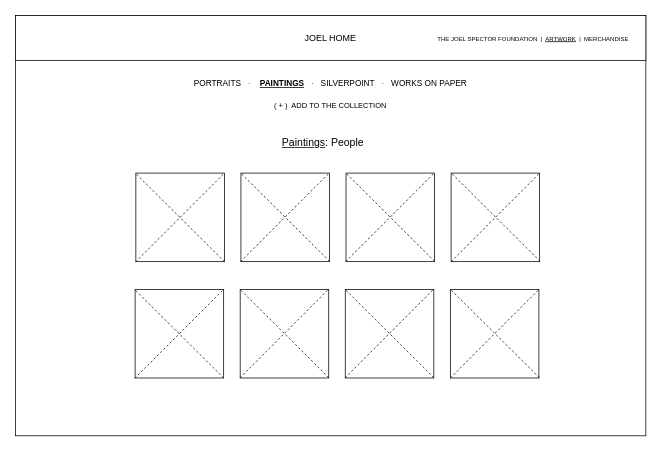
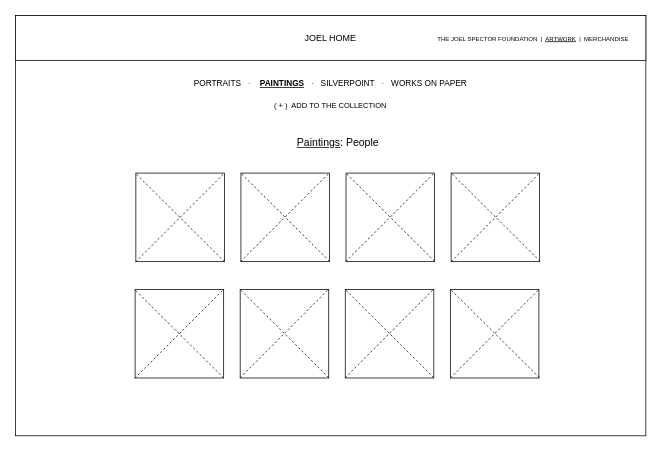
  <mxCell id="0" />
  <mxCell id="1" parent="0" />
  <mxCell id="2" value="" style="rounded=0;whiteSpace=wrap;html=1;" vertex="1" parent="1"><mxGeometry x="20" y="20" width="840" height="560" as="geometry" /></mxCell>
  <mxCell id="3" value="JOEL HOME" style="rounded=0;whiteSpace=wrap;html=1;" vertex="1" parent="1"><mxGeometry x="20" y="20" width="840" height="60" as="geometry" /></mxCell>
  <mxCell id="4" value="&lt;font style=&quot;font-size: 8px&quot;&gt;THE JOEL SPECTOR FOUNDATION&amp;nbsp; |&amp;nbsp; &lt;u&gt;ARTWORK&lt;/u&gt;&amp;nbsp; |&amp;nbsp; MERCHANDISE&lt;/font&gt;" style="text;html=1;strokeColor=none;fillColor=none;align=center;verticalAlign=middle;whiteSpace=wrap;rounded=0;" vertex="1" parent="1"><mxGeometry x="560" y="40" width="300" height="20" as="geometry" /></mxCell>
  <mxCell id="5" value="&lt;font style=&quot;font-size: 11px&quot;&gt;&lt;font style=&quot;font-size: 11px&quot; face=&quot;Helvetica&quot;&gt;PORTRAITS&amp;nbsp; &amp;nbsp;&lt;span style=&quot;color: rgb(77 , 81 , 86) ; text-align: left ; background-color: rgb(255 , 255 , 255)&quot;&gt;·&amp;nbsp; &amp;nbsp;&lt;/span&gt;&amp;nbsp;&lt;u&gt;&lt;b&gt;PAINTINGS&lt;/b&gt;&lt;/u&gt;&amp;nbsp; &amp;nbsp;&lt;span style=&quot;color: rgb(77 , 81 , 86) ; text-align: left ; background-color: rgb(255 , 255 , 255)&quot;&gt;·&lt;/span&gt;&amp;nbsp; &amp;nbsp;SILVERPOINT&amp;nbsp; &amp;nbsp;&lt;span style=&quot;color: rgb(77 , 81 , 86) ; text-align: left ; background-color: rgb(255 , 255 , 255)&quot;&gt;·&lt;/span&gt;&amp;nbsp; &amp;nbsp;WORKS ON PAPER&lt;br&gt;&lt;br&gt;&lt;/font&gt;&lt;font style=&quot;font-size: 10px&quot; face=&quot;Helvetica&quot;&gt;( + )&amp;nbsp; ADD TO THE COLLECTION&lt;/font&gt;&lt;/font&gt;" style="text;html=1;strokeColor=none;fillColor=none;align=center;verticalAlign=middle;whiteSpace=wrap;rounded=0;fontFamily=ROBOTO;" vertex="1" parent="1"><mxGeometry x="20" y="100" width="840" height="50" as="geometry" /></mxCell>
  <mxCell id="6" value="" style="whiteSpace=wrap;html=1;aspect=fixed;" vertex="1" parent="1"><mxGeometry x="180.5" y="230" width="118" height="118" as="geometry" /></mxCell>
  <mxCell id="7" value="" style="endArrow=none;dashed=1;html=1;entryX=0.997;entryY=0.003;entryDx=0;entryDy=0;entryPerimeter=0;exitX=-0.003;exitY=1.003;exitDx=0;exitDy=0;exitPerimeter=0;" edge="1" parent="1" source="6" target="6"><mxGeometry width="50" height="50" relative="1" as="geometry"><mxPoint x="420" y="380" as="sourcePoint" /><mxPoint x="470" y="330" as="targetPoint" /></mxGeometry></mxCell>
  <mxCell id="8" value="" style="endArrow=none;dashed=1;html=1;entryX=-0.003;entryY=0.003;entryDx=0;entryDy=0;entryPerimeter=0;exitX=1;exitY=1;exitDx=0;exitDy=0;exitPerimeter=0;" edge="1" parent="1" source="6" target="6"><mxGeometry width="50" height="50" relative="1" as="geometry"><mxPoint x="430" y="390" as="sourcePoint" /><mxPoint x="480" y="340" as="targetPoint" /></mxGeometry></mxCell>
  <mxCell id="9" value="" style="whiteSpace=wrap;html=1;aspect=fixed;" vertex="1" parent="1"><mxGeometry x="320.5" y="230" width="118" height="118" as="geometry" /></mxCell>
  <mxCell id="10" value="" style="whiteSpace=wrap;html=1;aspect=fixed;" vertex="1" parent="1"><mxGeometry x="460.5" y="230" width="118" height="118" as="geometry" /></mxCell>
  <mxCell id="11" value="" style="whiteSpace=wrap;html=1;aspect=fixed;" vertex="1" parent="1"><mxGeometry x="600.5" y="230" width="118" height="118" as="geometry" /></mxCell>
  <mxCell id="12" value="" style="endArrow=none;dashed=1;html=1;entryX=-0.003;entryY=0.003;entryDx=0;entryDy=0;entryPerimeter=0;exitX=1;exitY=1;exitDx=0;exitDy=0;exitPerimeter=0;" edge="1" parent="1"><mxGeometry width="50" height="50" relative="1" as="geometry"><mxPoint x="438.5" y="347.5" as="sourcePoint" /><mxPoint x="320.146" y="229.854" as="targetPoint" /></mxGeometry></mxCell>
  <mxCell id="13" value="" style="endArrow=none;dashed=1;html=1;entryX=0.997;entryY=0.003;entryDx=0;entryDy=0;entryPerimeter=0;exitX=-0.003;exitY=1.003;exitDx=0;exitDy=0;exitPerimeter=0;" edge="1" parent="1"><mxGeometry width="50" height="50" relative="1" as="geometry"><mxPoint x="320.146" y="347.854" as="sourcePoint" /><mxPoint x="438.146" y="229.854" as="targetPoint" /></mxGeometry></mxCell>
  <mxCell id="14" value="" style="endArrow=none;dashed=1;html=1;entryX=-0.003;entryY=0.003;entryDx=0;entryDy=0;entryPerimeter=0;exitX=1;exitY=1;exitDx=0;exitDy=0;exitPerimeter=0;" edge="1" parent="1"><mxGeometry width="50" height="50" relative="1" as="geometry"><mxPoint x="578.5" y="347.5" as="sourcePoint" /><mxPoint x="460.146" y="229.854" as="targetPoint" /></mxGeometry></mxCell>
  <mxCell id="15" value="" style="endArrow=none;dashed=1;html=1;entryX=0.997;entryY=0.003;entryDx=0;entryDy=0;entryPerimeter=0;exitX=-0.003;exitY=1.003;exitDx=0;exitDy=0;exitPerimeter=0;" edge="1" parent="1"><mxGeometry width="50" height="50" relative="1" as="geometry"><mxPoint x="460.146" y="347.854" as="sourcePoint" /><mxPoint x="578.146" y="229.854" as="targetPoint" /></mxGeometry></mxCell>
  <mxCell id="16" value="" style="endArrow=none;dashed=1;html=1;entryX=-0.003;entryY=0.003;entryDx=0;entryDy=0;entryPerimeter=0;exitX=1;exitY=1;exitDx=0;exitDy=0;exitPerimeter=0;" edge="1" parent="1"><mxGeometry width="50" height="50" relative="1" as="geometry"><mxPoint x="719" y="347.5" as="sourcePoint" /><mxPoint x="600.646" y="229.854" as="targetPoint" /></mxGeometry></mxCell>
  <mxCell id="17" value="" style="endArrow=none;dashed=1;html=1;entryX=0.997;entryY=0.003;entryDx=0;entryDy=0;entryPerimeter=0;exitX=-0.003;exitY=1.003;exitDx=0;exitDy=0;exitPerimeter=0;" edge="1" parent="1"><mxGeometry width="50" height="50" relative="1" as="geometry"><mxPoint x="600.646" y="347.854" as="sourcePoint" /><mxPoint x="718.646" y="229.854" as="targetPoint" /></mxGeometry></mxCell>
- <mxCell id="18" value="&lt;font style=&quot;font-size: 14px&quot;&gt;&lt;u&gt;Paintings&lt;/u&gt;: People&lt;/font&gt;" style="text;html=1;strokeColor=none;fillColor=none;align=center;verticalAlign=middle;whiteSpace=wrap;rounded=0;" vertex="1" parent="1"><mxGeometry x="340" y="180" width="180" height="20" as="geometry" /></mxCell>
+ <mxCell id="18" value="&lt;font style=&quot;font-size: 14px&quot;&gt;&lt;u&gt;Paintings&lt;/u&gt;: People&lt;/font&gt;" style="text;html=1;strokeColor=none;fillColor=none;align=center;verticalAlign=middle;whiteSpace=wrap;rounded=0;" vertex="1" parent="1"><mxGeometry x="360" y="180" width="180" height="20" as="geometry" /></mxCell>
  <mxCell id="19" value="" style="whiteSpace=wrap;html=1;aspect=fixed;" vertex="1" parent="1"><mxGeometry x="179.5" y="385" width="118" height="118" as="geometry" /></mxCell>
  <mxCell id="20" value="" style="endArrow=none;dashed=1;html=1;entryX=0.997;entryY=0.003;entryDx=0;entryDy=0;entryPerimeter=0;exitX=-0.003;exitY=1.003;exitDx=0;exitDy=0;exitPerimeter=0;" edge="1" source="19" target="19" parent="1"><mxGeometry width="50" height="50" relative="1" as="geometry"><mxPoint x="419" y="535" as="sourcePoint" /><mxPoint x="469" y="485" as="targetPoint" /></mxGeometry></mxCell>
  <mxCell id="21" value="" style="endArrow=none;dashed=1;html=1;entryX=-0.003;entryY=0.003;entryDx=0;entryDy=0;entryPerimeter=0;exitX=1;exitY=1;exitDx=0;exitDy=0;exitPerimeter=0;" edge="1" source="19" target="19" parent="1"><mxGeometry width="50" height="50" relative="1" as="geometry"><mxPoint x="429" y="545" as="sourcePoint" /><mxPoint x="479" y="495" as="targetPoint" /></mxGeometry></mxCell>
  <mxCell id="22" value="" style="whiteSpace=wrap;html=1;aspect=fixed;" vertex="1" parent="1"><mxGeometry x="319.5" y="385" width="118" height="118" as="geometry" /></mxCell>
  <mxCell id="23" value="" style="whiteSpace=wrap;html=1;aspect=fixed;" vertex="1" parent="1"><mxGeometry x="459.5" y="385" width="118" height="118" as="geometry" /></mxCell>
  <mxCell id="24" value="" style="whiteSpace=wrap;html=1;aspect=fixed;" vertex="1" parent="1"><mxGeometry x="599.5" y="385" width="118" height="118" as="geometry" /></mxCell>
  <mxCell id="25" value="" style="endArrow=none;dashed=1;html=1;entryX=-0.003;entryY=0.003;entryDx=0;entryDy=0;entryPerimeter=0;exitX=1;exitY=1;exitDx=0;exitDy=0;exitPerimeter=0;" edge="1" parent="1"><mxGeometry width="50" height="50" relative="1" as="geometry"><mxPoint x="437.5" y="502.5" as="sourcePoint" /><mxPoint x="319.146" y="384.854" as="targetPoint" /></mxGeometry></mxCell>
  <mxCell id="26" value="" style="endArrow=none;dashed=1;html=1;entryX=0.997;entryY=0.003;entryDx=0;entryDy=0;entryPerimeter=0;exitX=-0.003;exitY=1.003;exitDx=0;exitDy=0;exitPerimeter=0;" edge="1" parent="1"><mxGeometry width="50" height="50" relative="1" as="geometry"><mxPoint x="319.146" y="502.854" as="sourcePoint" /><mxPoint x="437.146" y="384.854" as="targetPoint" /></mxGeometry></mxCell>
  <mxCell id="27" value="" style="endArrow=none;dashed=1;html=1;entryX=-0.003;entryY=0.003;entryDx=0;entryDy=0;entryPerimeter=0;exitX=1;exitY=1;exitDx=0;exitDy=0;exitPerimeter=0;" edge="1" parent="1"><mxGeometry width="50" height="50" relative="1" as="geometry"><mxPoint x="577.5" y="502.5" as="sourcePoint" /><mxPoint x="459.146" y="384.854" as="targetPoint" /></mxGeometry></mxCell>
  <mxCell id="28" value="" style="endArrow=none;dashed=1;html=1;entryX=0.997;entryY=0.003;entryDx=0;entryDy=0;entryPerimeter=0;exitX=-0.003;exitY=1.003;exitDx=0;exitDy=0;exitPerimeter=0;" edge="1" parent="1"><mxGeometry width="50" height="50" relative="1" as="geometry"><mxPoint x="459.146" y="502.854" as="sourcePoint" /><mxPoint x="577.146" y="384.854" as="targetPoint" /></mxGeometry></mxCell>
  <mxCell id="29" value="" style="endArrow=none;dashed=1;html=1;entryX=-0.003;entryY=0.003;entryDx=0;entryDy=0;entryPerimeter=0;exitX=1;exitY=1;exitDx=0;exitDy=0;exitPerimeter=0;" edge="1" parent="1"><mxGeometry width="50" height="50" relative="1" as="geometry"><mxPoint x="718" y="502.5" as="sourcePoint" /><mxPoint x="599.646" y="384.854" as="targetPoint" /></mxGeometry></mxCell>
  <mxCell id="30" value="" style="endArrow=none;dashed=1;html=1;entryX=0.997;entryY=0.003;entryDx=0;entryDy=0;entryPerimeter=0;exitX=-0.003;exitY=1.003;exitDx=0;exitDy=0;exitPerimeter=0;" edge="1" parent="1"><mxGeometry width="50" height="50" relative="1" as="geometry"><mxPoint x="599.646" y="502.854" as="sourcePoint" /><mxPoint x="717.646" y="384.854" as="targetPoint" /></mxGeometry></mxCell>
